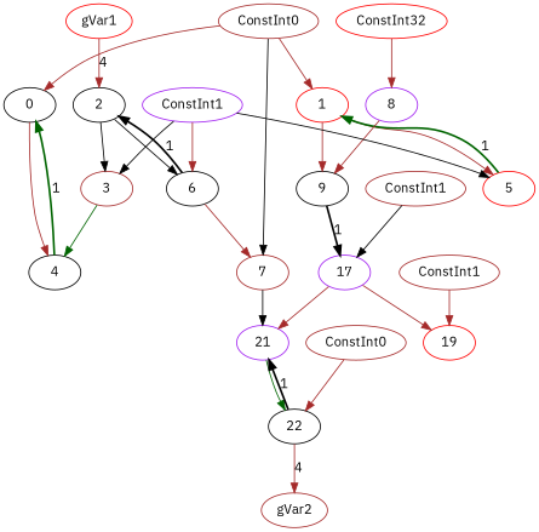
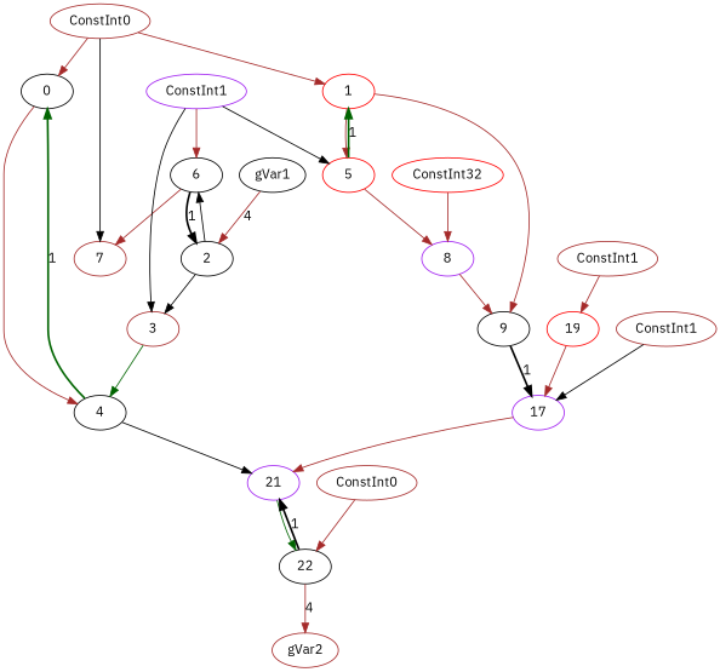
  digraph {
    fontname="IBM Plex Sans"
    node [color=black fontname="IBM Plex Sans"]
    edge [color=brown fontname="IBM Plex Sans"]
    n1 [label=0]
    n2 [label=4]
    n3 [color=purple label=21]
    n4 [color=red label=1]
    n5 [color=red label=5]
    n6 [label=9]
    n7 [color=purple label=8]
    n8 [label=2]
    n9 [color=brown label=3]
    n10 [label=6]
    n11 [color=brown label=7]
    n12 [label=22]
    n13 [color=purple label=17]
    n14 [color=red label=19]
    n15 [color=brown label=ConstInt0]
-   n16 [color=red label=gVar1]
+   n16 [label=gVar1]
    n17 [color=purple label=ConstInt1]
    n18 [color=red label=ConstInt32]
    n19 [color=brown label=gVar2]
    n20 [color=brown label=ConstInt1]
    n21 [color=brown label=ConstInt1]
    n22 [color=brown label=ConstInt0]
    n1 -> n2
    n2 -> n1 [color=darkgreen label=1 style=bold]
-   n11 -> n3 [color=black]
+   n2 -> n3 [color=black]
    n3 -> n12 [color=darkgreen]
    n4 -> n5
    n4 -> n6
    n5 -> n4 [color=darkgreen label=1 style=bold]
+   n5 -> n7
    n6 -> n13 [color=black label=1 style=bold]
    n7 -> n6
    n8 -> n9 [color=black]
    n8 -> n10 [color=black]
    n9 -> n2 [color=darkgreen]
    n10 -> n8 [color=black label=1 style=bold]
    n10 -> n11
    n12 -> n3 [color=black label=1 style=bold]
    n12 -> n19 [label=4]
    n13 -> n3
-   n13 -> n14
+   n14 -> n13
    n15 -> n1
    n15 -> n4
    n15 -> n11 [color=black]
    n16 -> n8 [label=4]
    n17 -> n5 [color=black]
    n17 -> n9 [color=black]
    n17 -> n10
    n18 -> n7
    n20 -> n13 [color=black]
    n21 -> n14
    n22 -> n12
  }
